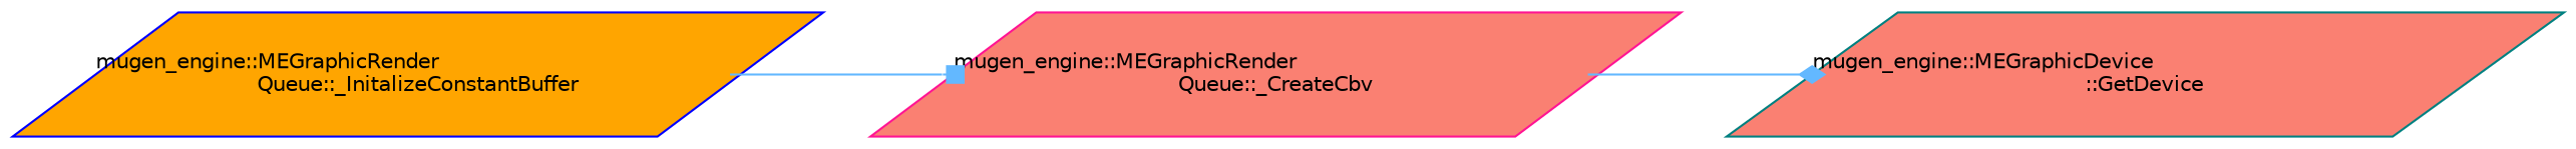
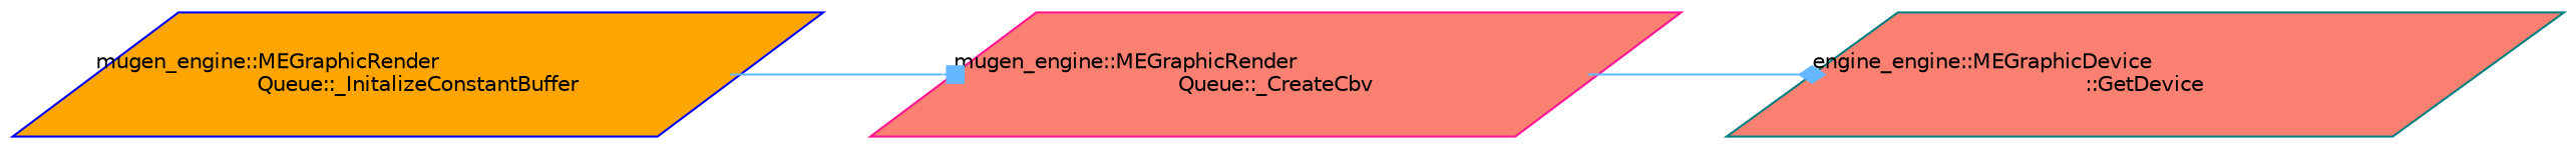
  digraph {
    rankdir=LR
    node [fillcolor=salmon fontname=Helvetica fontsize=10 shape=parallelogram style=filled]
    edge [color=steelblue1 fontname=Helvetica fontsize=10 labelfontname=Helvetica labelfontsize=10 style=solid]
    n1 [color=blue fillcolor=orange fontcolor=black height=0.2 label="mugen_engine::MEGraphicRender\lQueue::_InitalizeConstantBuffer" width=0.4]
    n2 [color=deeppink height=0.2 label="mugen_engine::MEGraphicRender\lQueue::_CreateCbv" width=0.4]
-   n3 [color=teal height=0.2 label="mugen_engine::MEGraphicDevice\l::GetDevice" width=0.4]
+   n3 [color=teal height=0.2 label="engine_engine::MEGraphicDevice\l::GetDevice" width=0.4]
    n1 -> n2 [arrowhead=box]
    n2 -> n3 [arrowhead=diamond]
  }
